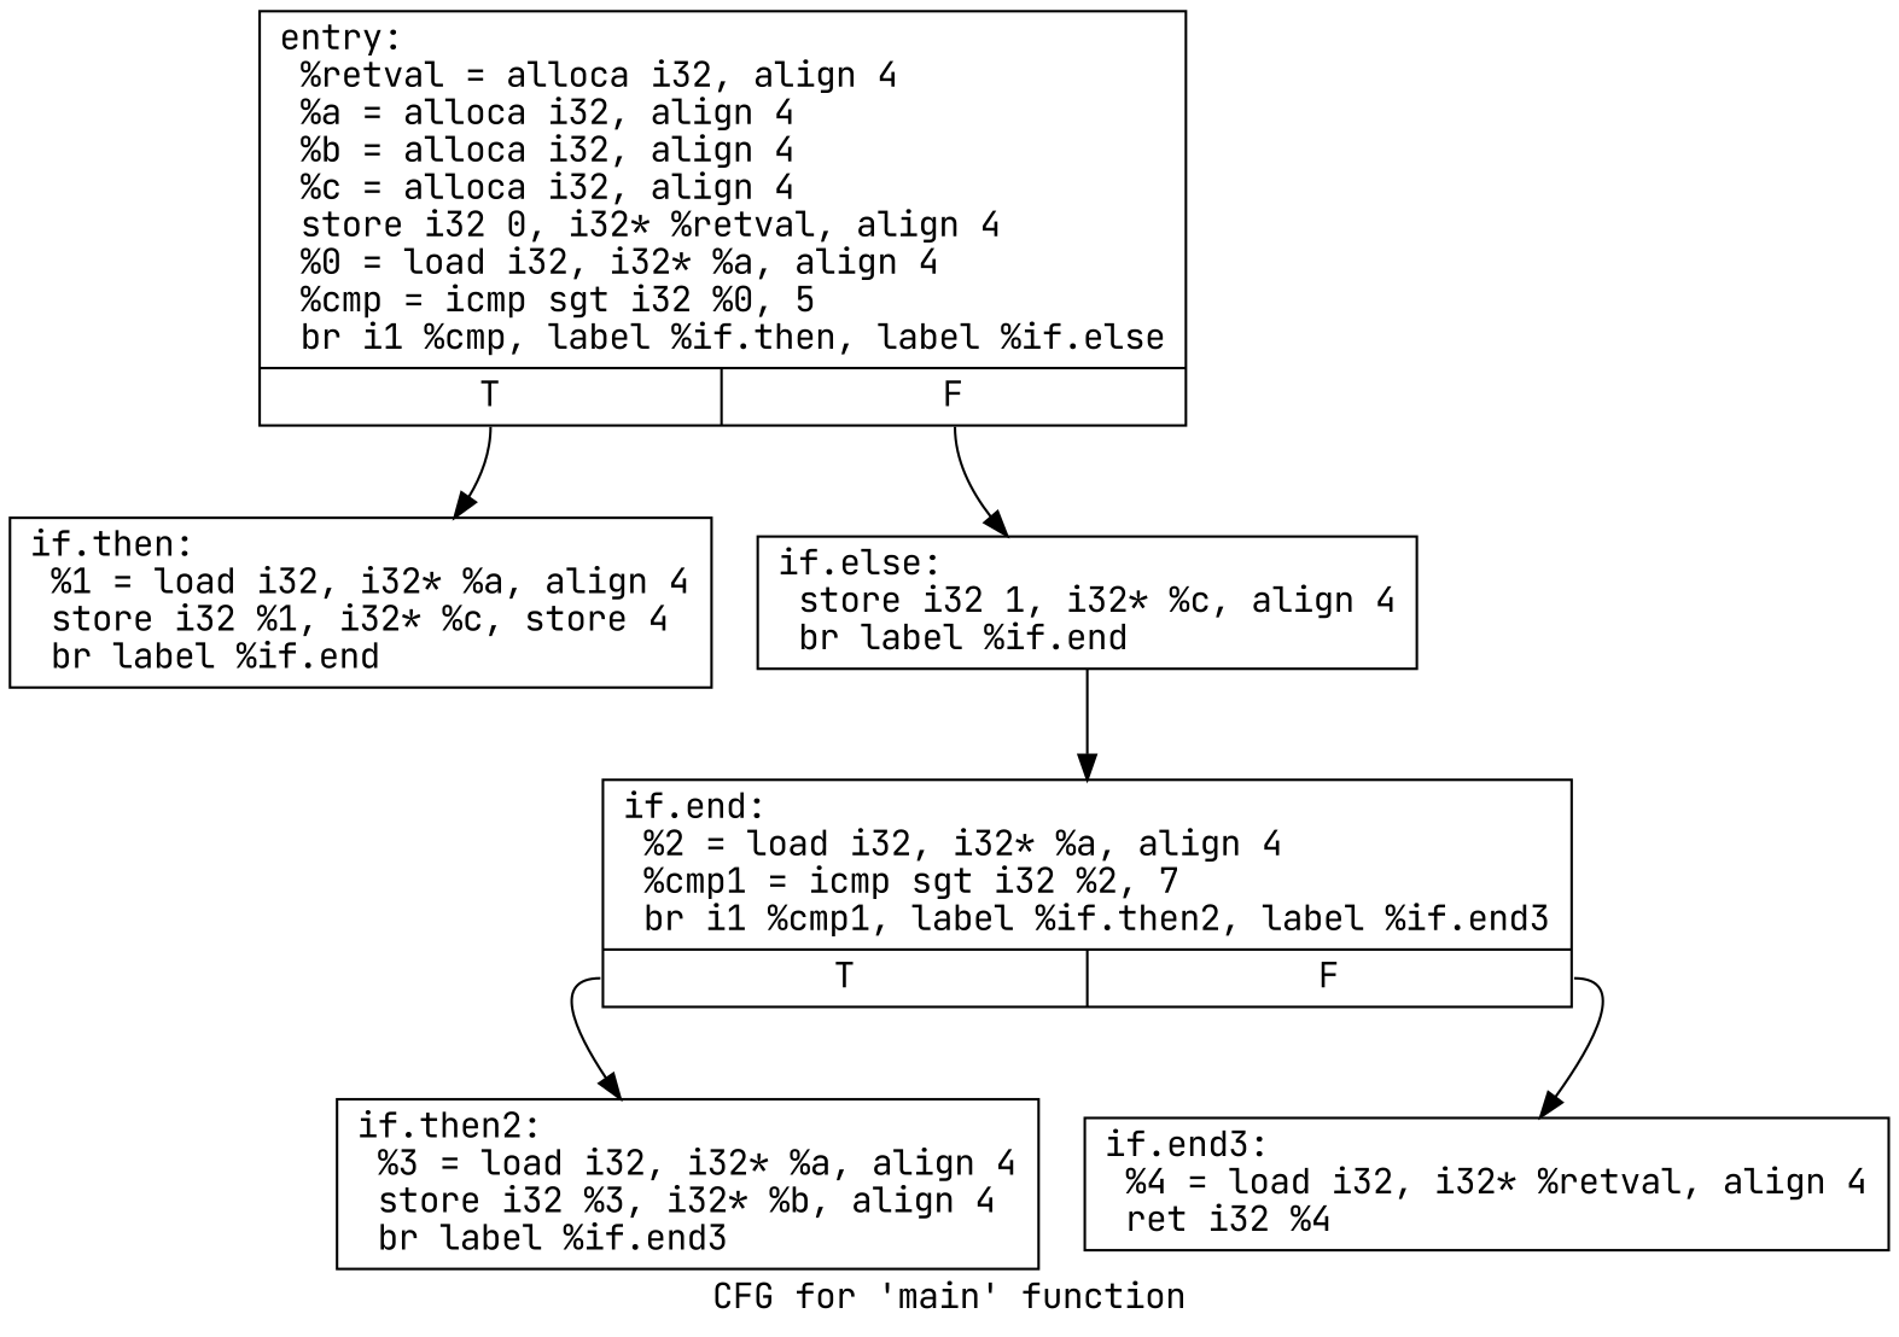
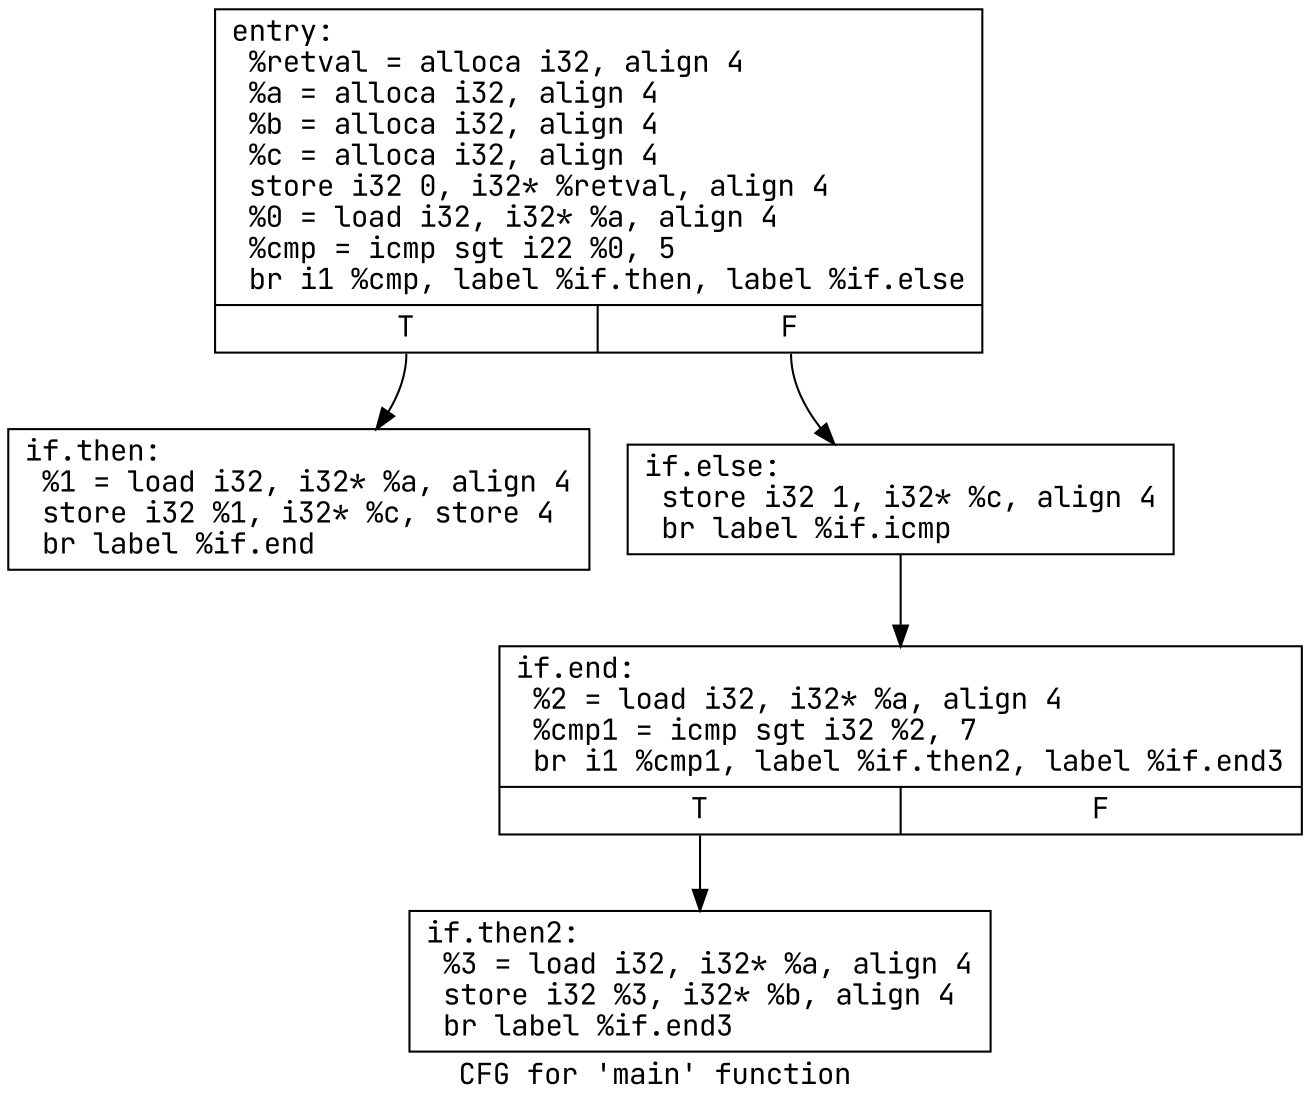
  digraph {
    fontname="JetBrains Mono"
    label="CFG for 'main' function"
    node [fontname="JetBrains Mono" shape=record]
    edge [fontname="JetBrains Mono" tailport=s0]
-   n1 [label="{entry:\l  %retval = alloca i32, align 4\l  %a = alloca i32, align 4\l  %b = alloca i32, align 4\l  %c = alloca i32, align 4\l  store i32 0, i32* %retval, align 4\l  %0 = load i32, i32* %a, align 4\l  %cmp = icmp sgt i32 %0, 5\l  br i1 %cmp, label %if.then, label %if.else\l|{<s0>T|<s1>F}}"]
+   n1 [label="{entry:\l  %retval = alloca i32, align 4\l  %a = alloca i32, align 4\l  %b = alloca i32, align 4\l  %c = alloca i32, align 4\l  store i32 0, i32* %retval, align 4\l  %0 = load i32, i32* %a, align 4\l  %cmp = icmp sgt i22 %0, 5\l  br i1 %cmp, label %if.then, label %if.else\l|{<s0>T|<s1>F}}"]
    n2 [label="{if.then:                                          \l  %1 = load i32, i32* %a, align 4\l  store i32 %1, i32* %c, store 4\l  br label %if.end\l}"]
-   n3 [label="{if.else:                                          \l  store i32 1, i32* %c, align 4\l  br label %if.end\l}"]
+   n3 [label="{if.else:                                          \l  store i32 1, i32* %c, align 4\l  br label %if.icmp\l}"]
    n4 [label="{if.end:                                           \l  %2 = load i32, i32* %a, align 4\l  %cmp1 = icmp sgt i32 %2, 7\l  br i1 %cmp1, label %if.then2, label %if.end3\l|{<s0>T|<s1>F}}"]
    n5 [label="{if.then2:                                         \l  %3 = load i32, i32* %a, align 4\l  store i32 %3, i32* %b, align 4\l  br label %if.end3\l}"]
-   n6 [label="{if.end3:                                          \l  %4 = load i32, i32* %retval, align 4\l  ret i32 %4\l}"]
    n1 -> n2
    n1 -> n3 [tailport=s1]
    n3 -> n4 [tailport=""]
    n4 -> n5
-   n4 -> n6 [tailport=s1]
  }
